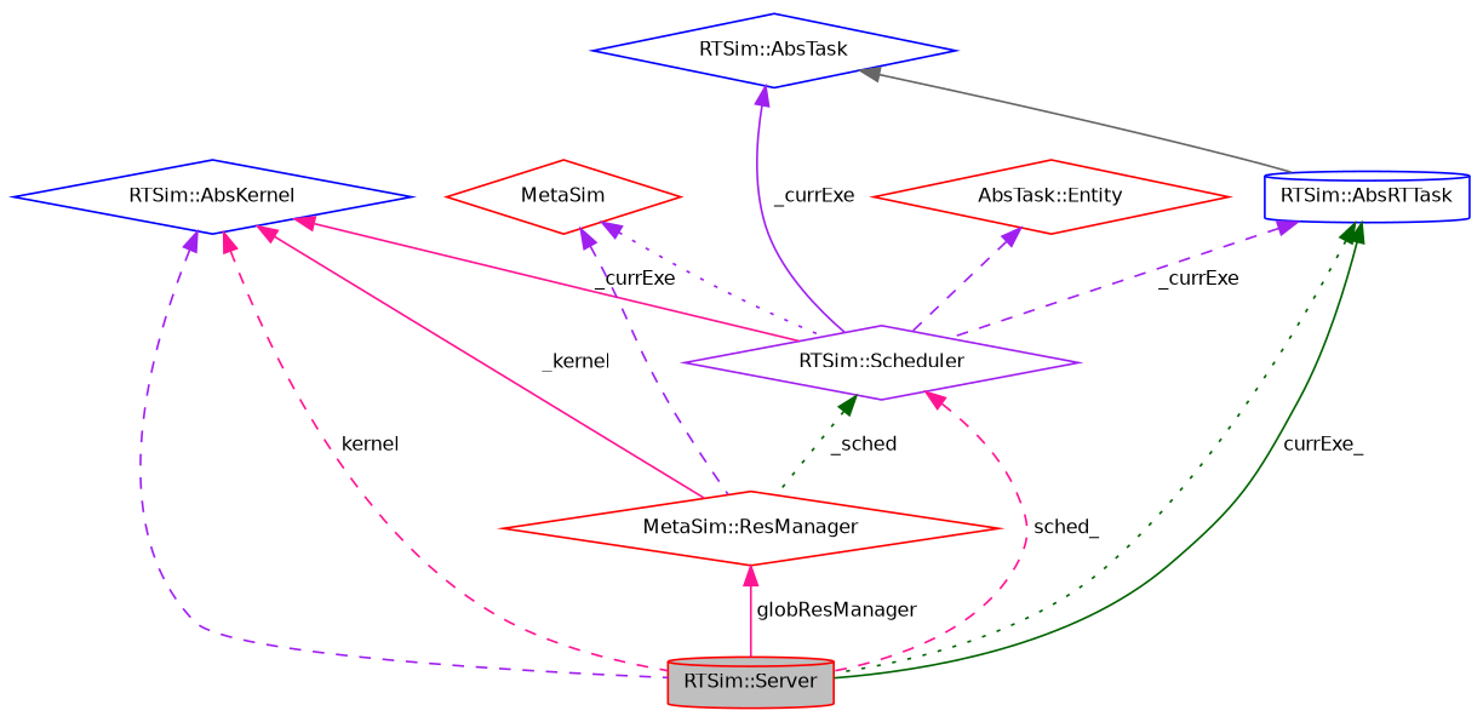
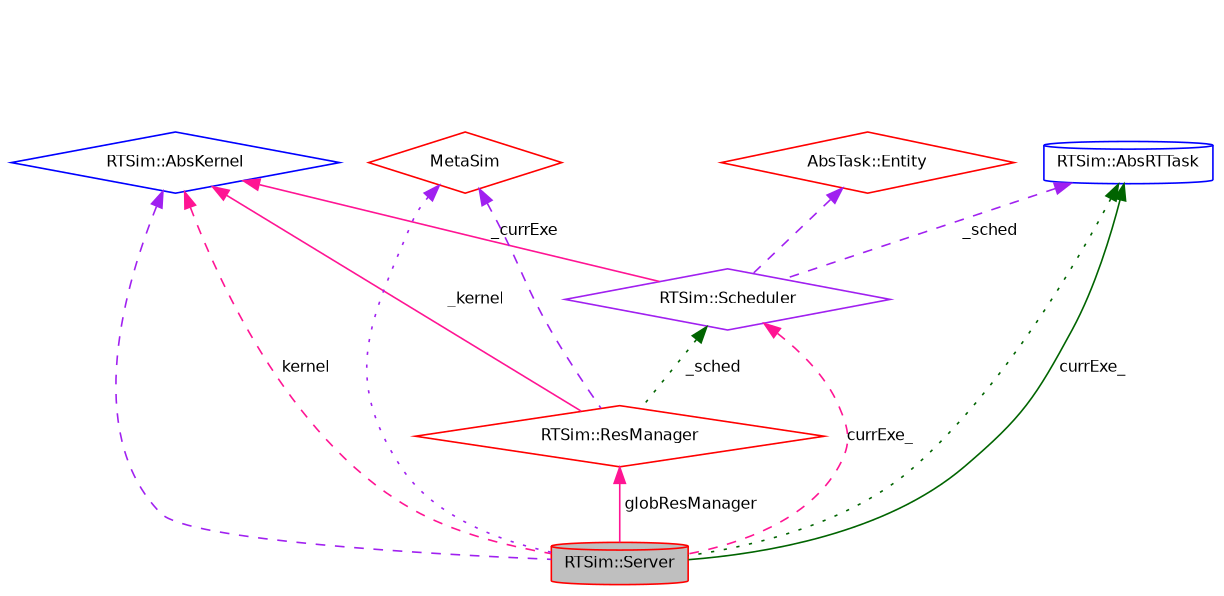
  digraph {
    node [color=red fillcolor=white fontname=Helvetica fontsize=10 shape=diamond style=filled]
    edge [color=purple dir=back fontname=Helvetica fontsize=10 labelfontname=Helvetica labelfontsize=10 style=solid]
    n1 [fillcolor=grey75 fontcolor=black height=0.2 label="RTSim::Server" shape=cylinder width=0.4]
    n2 [color=blue height=0.2 label="RTSim::AbsRTTask" shape=cylinder width=0.4]
    n3 [color=purple height=0.2 label="RTSim::Scheduler" width=0.4]
-   n4 [height=0.2 label="MetaSim::ResManager" width=0.4]
-   n5 [color=blue height=0.2 label="RTSim::AbsTask" width=0.4]
+   n4 [height=0.2 label="RTSim::ResManager" width=0.4]
    n6 [color=blue height=0.2 label="RTSim::AbsKernel" width=0.4]
    n7 [height=0.2 label=MetaSim width=0.4]
    n8 [height=0.2 label="AbsTask::Entity" width=0.4]
    n2 -> n1 [color=darkgreen style=dotted]
    n2 -> n1 [color=darkgreen label=" currExe_"]
-   n2 -> n3 [label=" _currExe" style=dashed]
-   n3 -> n1 [color=deeppink label=" sched_" style=dashed]
+   n2 -> n3 [label=" _sched" style=dashed]
+   n3 -> n1 [color=deeppink label=" currExe_" style=dashed]
    n3 -> n4 [color=darkgreen label=" _sched" style=dotted]
    n4 -> n1 [color=deeppink label=" globResManager"]
-   n5 -> n2 [color=gray40]
-   n5 -> n3 [label=" _currExe"]
    n6 -> n1 [style=dashed]
    n6 -> n1 [color=deeppink label=" kernel" style=dashed]
    n6 -> n3 [color=deeppink label=" _currExe"]
    n6 -> n4 [color=deeppink label=" _kernel"]
-   n7 -> n3 [style=dotted]
+   n7 -> n1 [style=dotted]
    n7 -> n4 [style=dashed]
    n8 -> n3 [style=dashed]
  }
